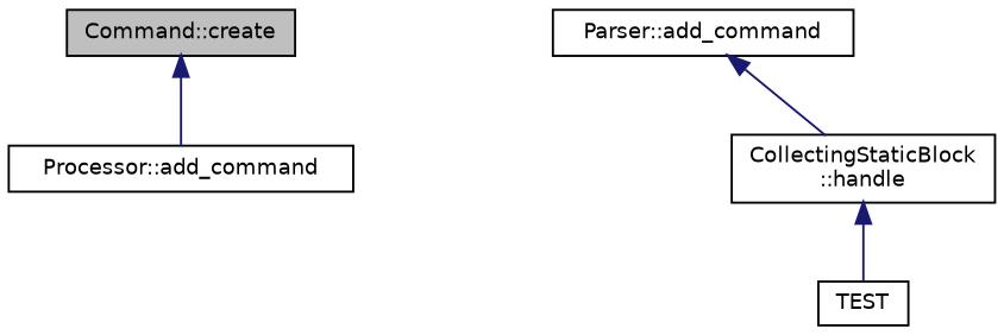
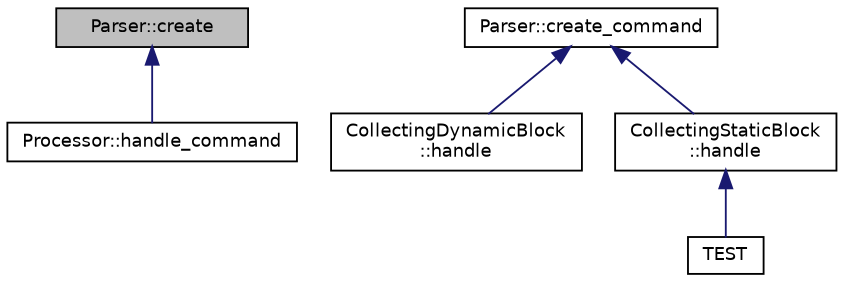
  digraph {
    rankdir=TB
    node [color=black fillcolor=white fontname=Helvetica fontsize=10 shape=record style=filled]
    edge [color=midnightblue dir=back fontname=Helvetica fontsize=10 labelfontname=Helvetica labelfontsize=10 style=solid]
-   n1 [fillcolor=grey75 fontcolor=black height=0.2 label="Command::create" width=0.4]
-   n2 [height=0.2 label="Processor::add_command" width=0.4]
+   n1 [fillcolor=grey75 fontcolor=black height=0.2 label="Parser::create" width=0.4]
+   n2 [height=0.2 label="Processor::handle_command" width=0.4]
    n3 [height=0.2 label=TEST width=0.4]
-   n4 [height=0.2 label="Parser::add_command" width=0.4]
+   n4 [height=0.2 label="Parser::create_command" width=0.4]
+   n5 [height=0.2 label="CollectingDynamicBlock\l::handle" width=0.4]
    n6 [height=0.2 label="CollectingStaticBlock\l::handle" width=0.4]
    n1 -> n2
+   n4 -> n5
    n4 -> n6
    n6 -> n3
  }
